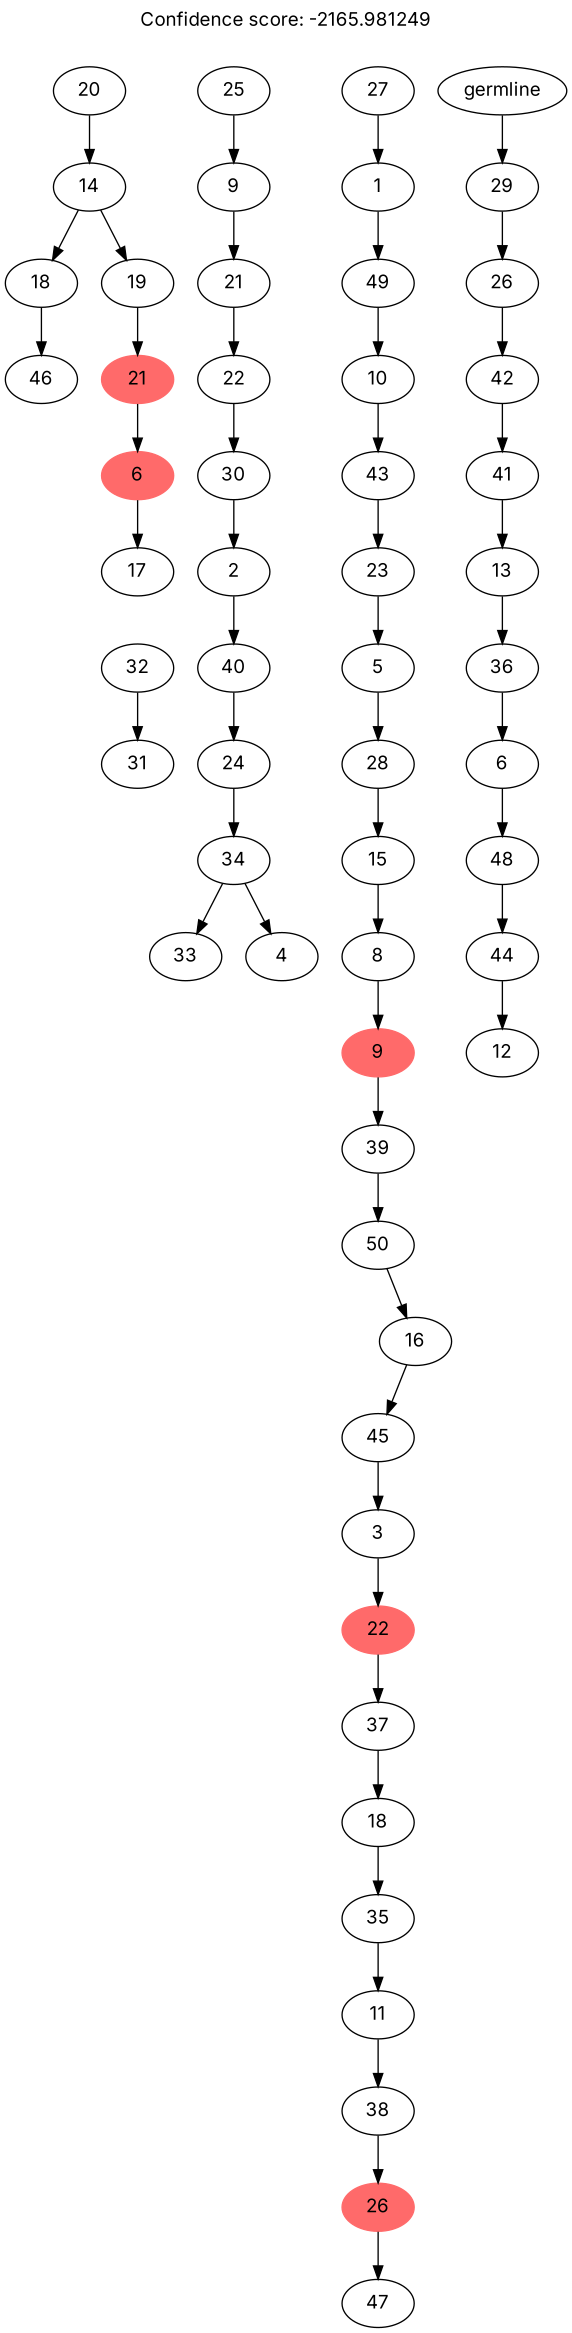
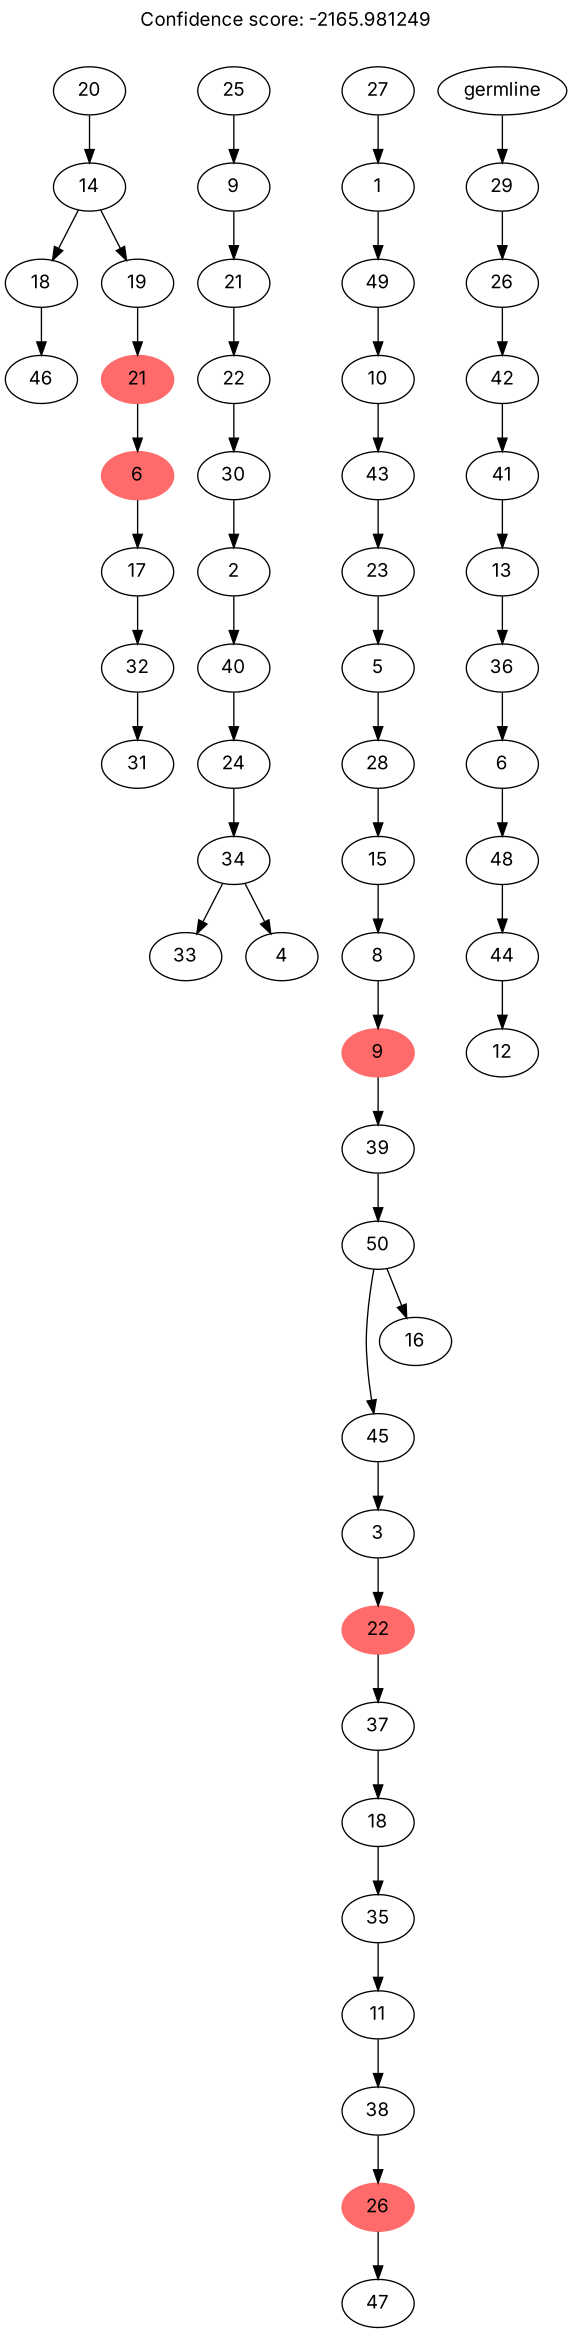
  digraph {
    fontname=Inter
    label="Confidence score: -2165.981249"
    labelloc=t
    node [fontname=Inter]
    edge [fontname=Inter]
    n1 [label=18]
    n2 [label=46]
    n3 [label=14]
    n4 [label=19]
    n5 [label=20]
    n6 [label=33]
    n7 [label=32]
    n8 [label=31]
    n9 [label=17]
    n10 [color=indianred1 label=6 style=filled]
    n11 [color=indianred1 label=21 style=filled]
    n12 [color=indianred1 label=26 style=filled]
    n13 [label=47]
    n14 [label=38]
    n15 [label=11]
    n16 [label=35]
    n17 [label=18]
    n18 [label=37]
    n19 [color=indianred1 label=22 style=filled]
    n20 [label=3]
    n21 [label=45]
    n22 [label=16]
    n23 [label=50]
    n24 [label=39]
    n25 [color=indianred1 label=9 style=filled]
    n26 [label=8]
    n27 [label=15]
    n28 [label=28]
    n29 [label=5]
    n30 [label=23]
    n31 [label=43]
    n32 [label=10]
    n33 [label=49]
    n34 [label=1]
    n35 [label=27]
    n36 [label=4]
    n37 [label=34]
    n38 [label=24]
    n39 [label=40]
    n40 [label=2]
    n41 [label=30]
    n42 [label=22]
    n43 [label=21]
    n44 [label=9]
    n45 [label=25]
    n46 [label=12]
    n47 [label=44]
    n48 [label=48]
    n49 [label=6]
    n50 [label=36]
    n51 [label=13]
    n52 [label=41]
    n53 [label=42]
    n54 [label=26]
    n55 [label=29]
    n56 [label=germline]
    n1 -> n2
    n3 -> n1
    n3 -> n4
    n4 -> n11
    n5 -> n3
    n7 -> n8
+   n9 -> n7
    n10 -> n9
    n11 -> n10
    n12 -> n13
    n14 -> n12
    n15 -> n14
    n16 -> n15
    n17 -> n16
    n18 -> n17
    n19 -> n18
    n20 -> n19
    n21 -> n20
-   n22 -> n21
+   n23 -> n21
    n23 -> n22
    n24 -> n23
    n25 -> n24
    n26 -> n25
    n27 -> n26
    n28 -> n27
    n29 -> n28
    n30 -> n29
    n31 -> n30
    n32 -> n31
    n33 -> n32
    n34 -> n33
    n35 -> n34
    n37 -> n6
    n37 -> n36
    n38 -> n37
    n39 -> n38
    n40 -> n39
    n41 -> n40
    n42 -> n41
    n43 -> n42
    n44 -> n43
    n45 -> n44
    n47 -> n46
    n48 -> n47
    n49 -> n48
    n50 -> n49
    n51 -> n50
    n52 -> n51
    n53 -> n52
    n54 -> n53
    n55 -> n54
    n56 -> n55
  }
